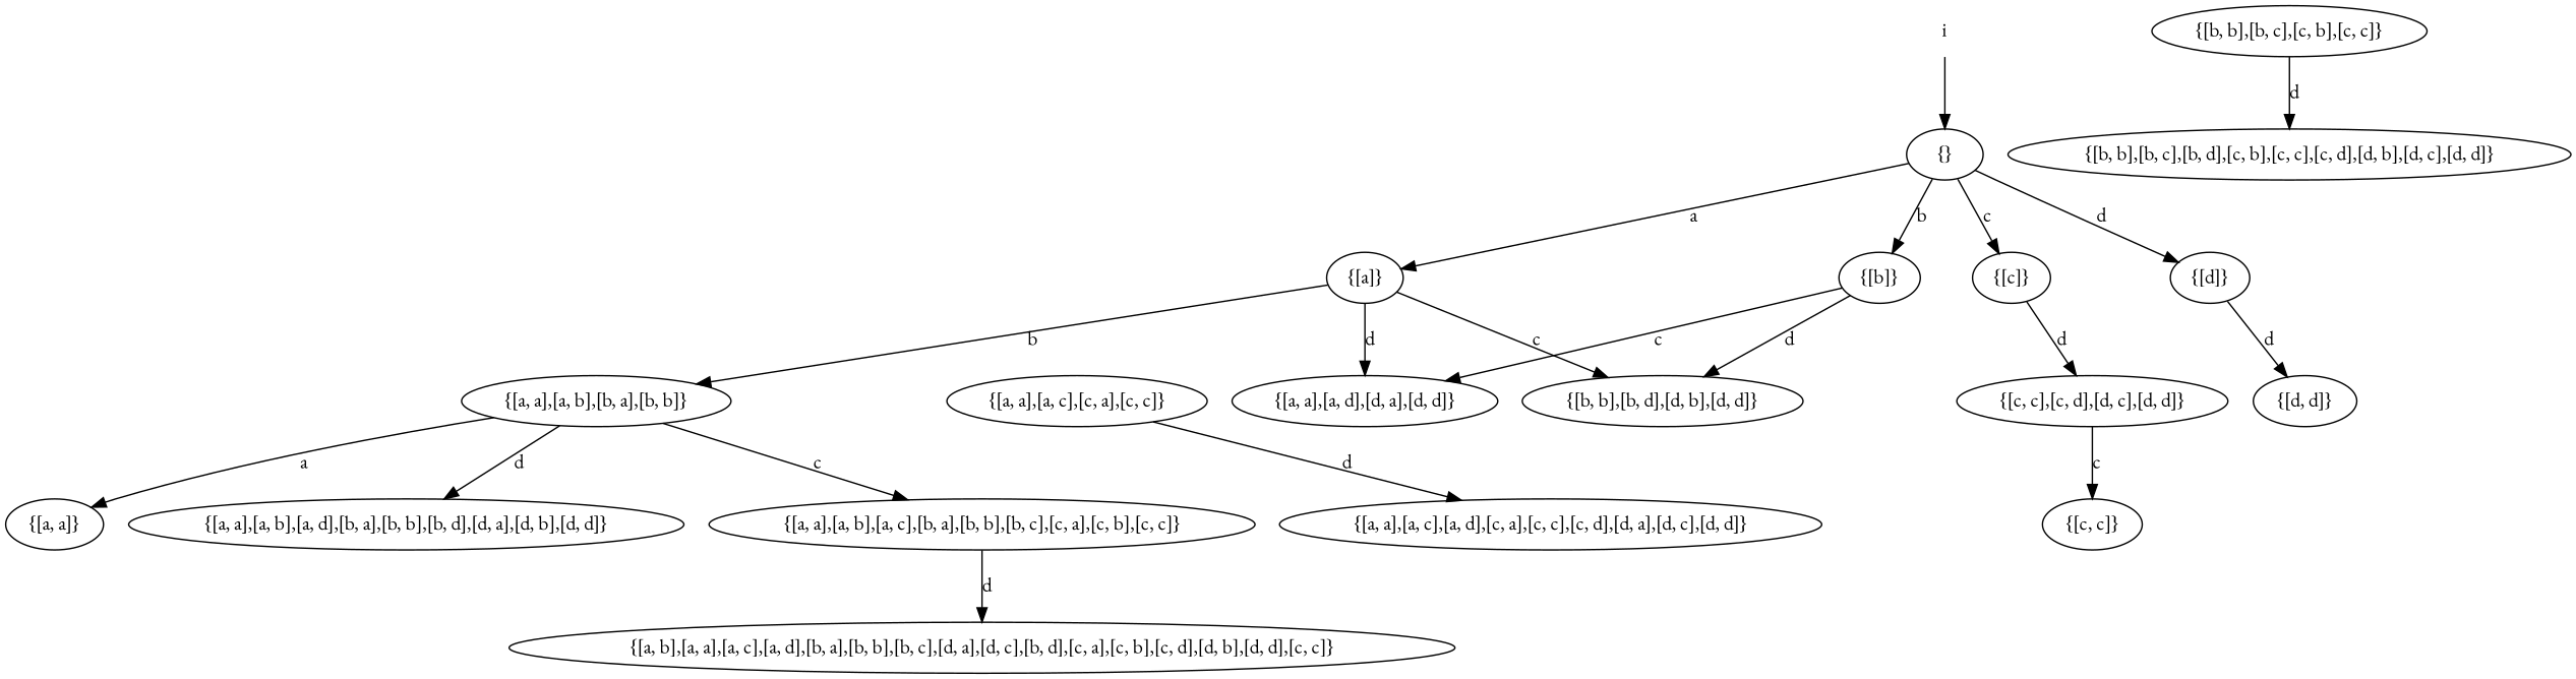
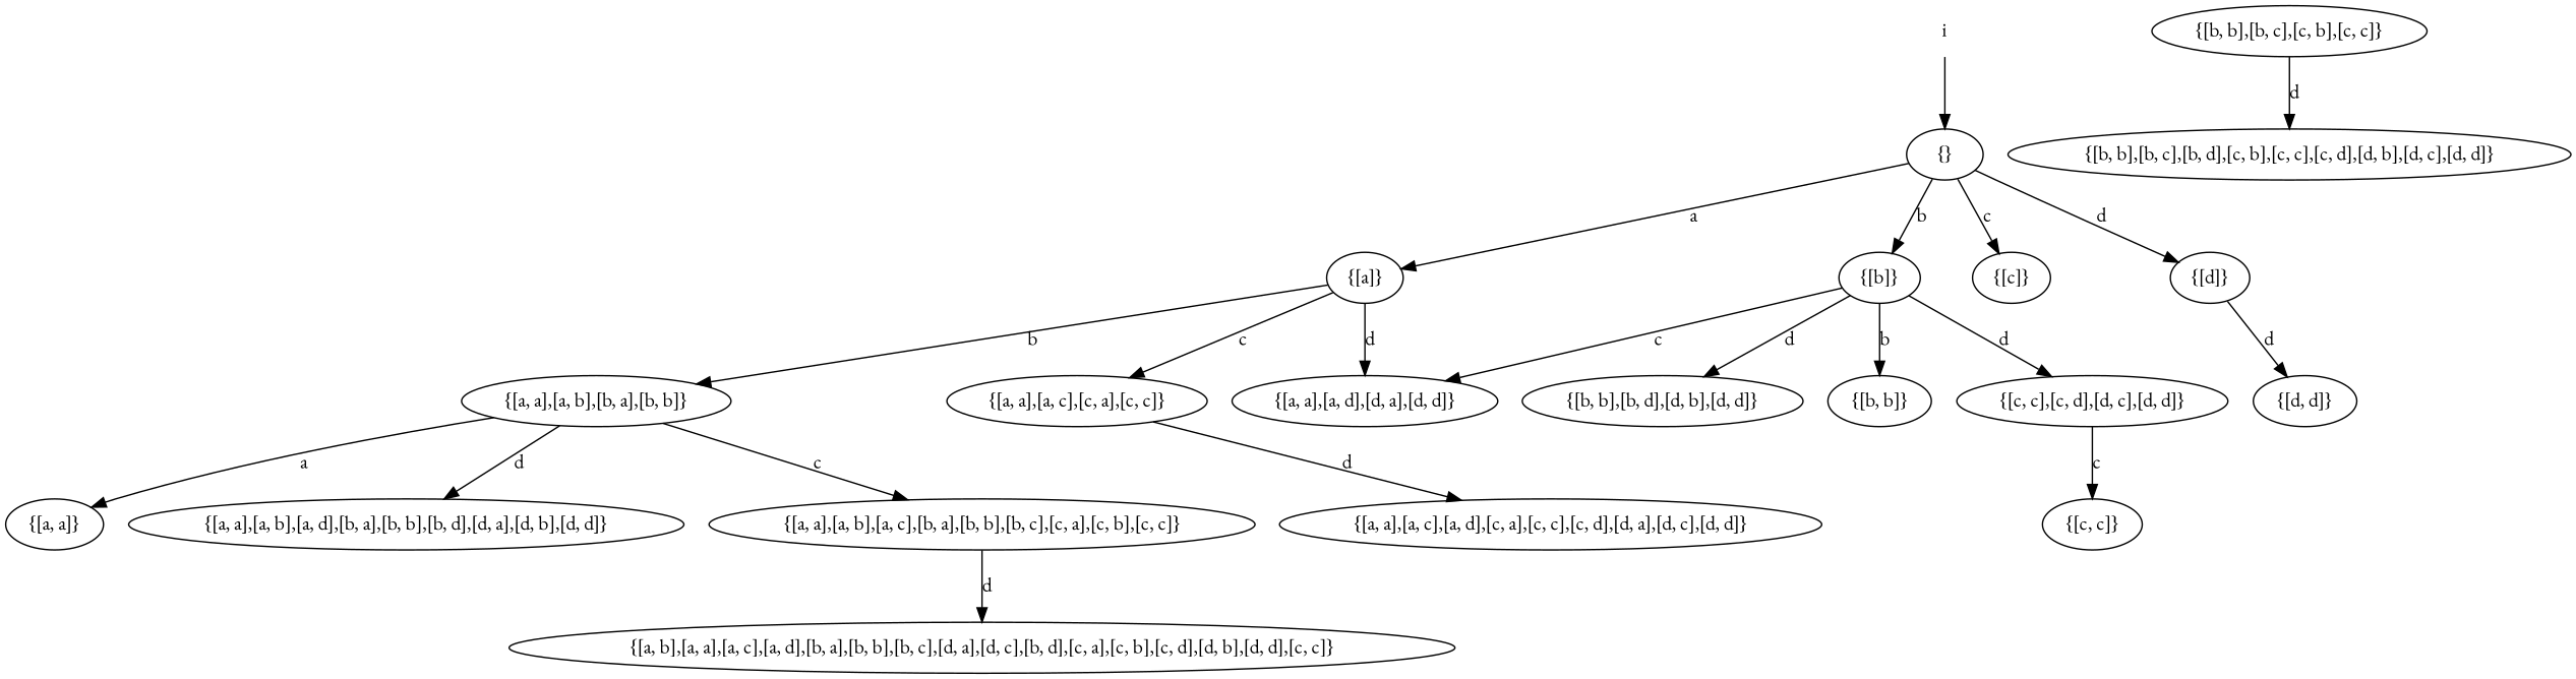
  digraph {
    fontname="EB Garamond"
    node [fontname="EB Garamond"]
    edge [fontname="EB Garamond"]
    n1 [label="{}"]
    n2 [label="{[a]}"]
    n3 [label="{[b]}"]
    n4 [label="{[c]}"]
    n5 [label="{[d]}"]
    n6 [label="{[a, a],[a, b],[b, a],[b, b]}"]
    n7 [label="{[a, a],[a, c],[c, a],[c, c]}"]
    n8 [label="{[a, a],[a, d],[d, a],[d, d]}"]
+   n9 [label="{[b, b]}"]
    n10 [label="{[b, b],[b, d],[d, b],[d, d]}"]
    n11 [label="{[c, c],[c, d],[d, c],[d, d]}"]
    n12 [label="{[d, d]}"]
    n13 [label="{[a, a]}"]
    n14 [label="{[a, a],[a, b],[a, d],[b, a],[b, b],[b, d],[d, a],[d, b],[d, d]}"]
    n15 [label="{[a, a],[a, b],[a, c],[b, a],[b, b],[b, c],[c, a],[c, b],[c, c]}"]
    n16 [label="{[a, a],[a, c],[a, d],[c, a],[c, c],[c, d],[d, a],[d, c],[d, d]}"]
    n17 [label="{[b, b],[b, c],[c, b],[c, c]}"]
    n18 [label="{[b, b],[b, c],[b, d],[c, b],[c, c],[c, d],[d, b],[d, c],[d, d]}"]
    n19 [label="{[c, c]}"]
    n20 [label="{[a, b],[a, a],[a, c],[a, d],[b, a],[b, b],[b, c],[d, a],[d, c],[b, d],[c, a],[c, b],[c, d],[d, b],[d, d],[c, c]}"]
    i [shape=none]
    n1 -> n2 [label=a]
    n1 -> n3 [label=b]
    n1 -> n4 [label=c]
    n1 -> n5 [label=d]
    n2 -> n6 [label=b]
-   n2 -> n10 [label=c]
+   n2 -> n7 [label=c]
    n2 -> n8 [label=d]
    n3 -> n8 [label=c]
+   n3 -> n9 [label=b]
    n3 -> n10 [label=d]
-   n4 -> n11 [label=d]
+   n3 -> n11 [label=d]
    n5 -> n12 [label=d]
    n6 -> n13 [label=a]
    n6 -> n14 [label=d]
    n6 -> n15 [label=c]
    n7 -> n16 [label=d]
    n11 -> n19 [label=c]
    n15 -> n20 [label=d]
    n17 -> n18 [label=d]
    i -> n1
  }
